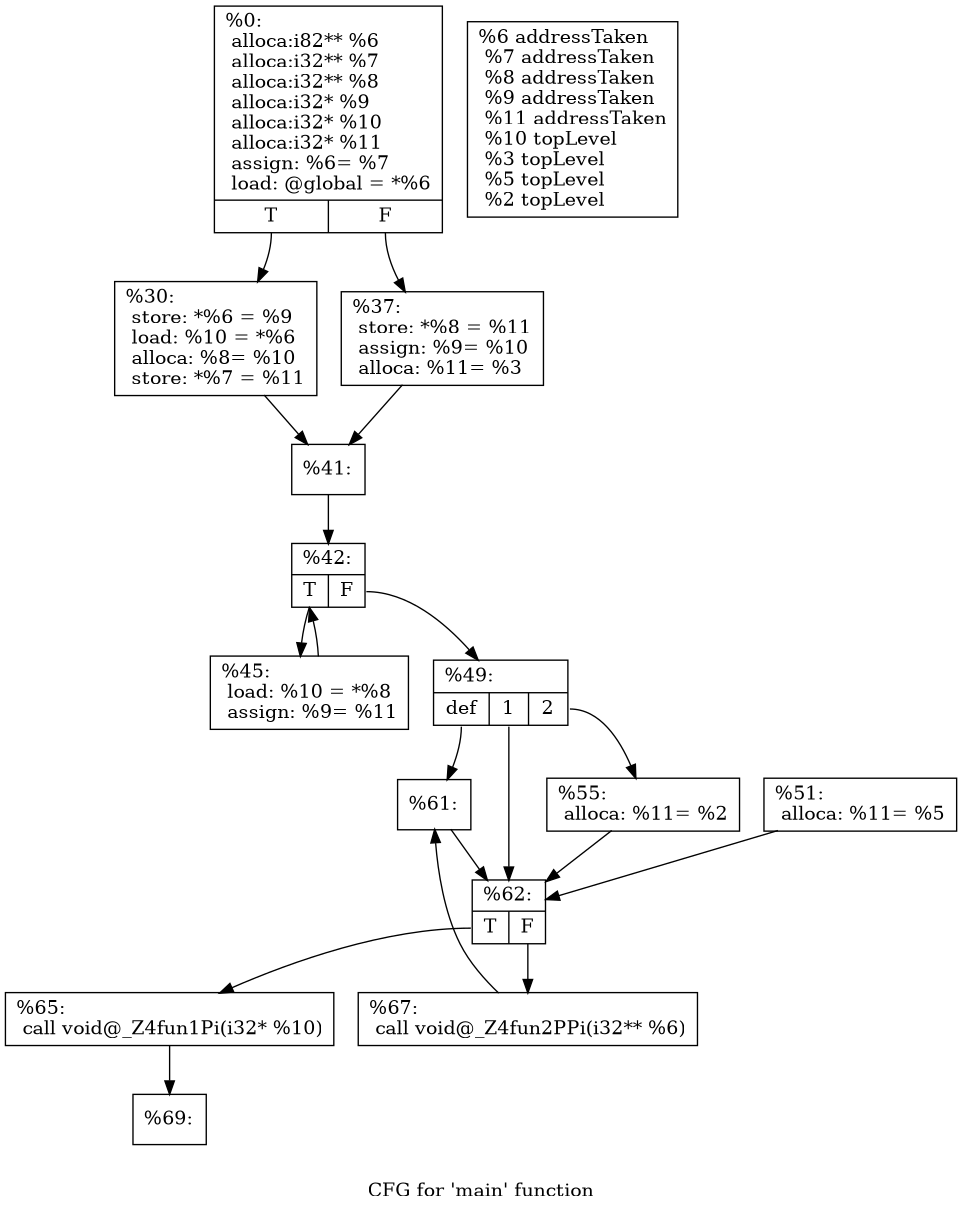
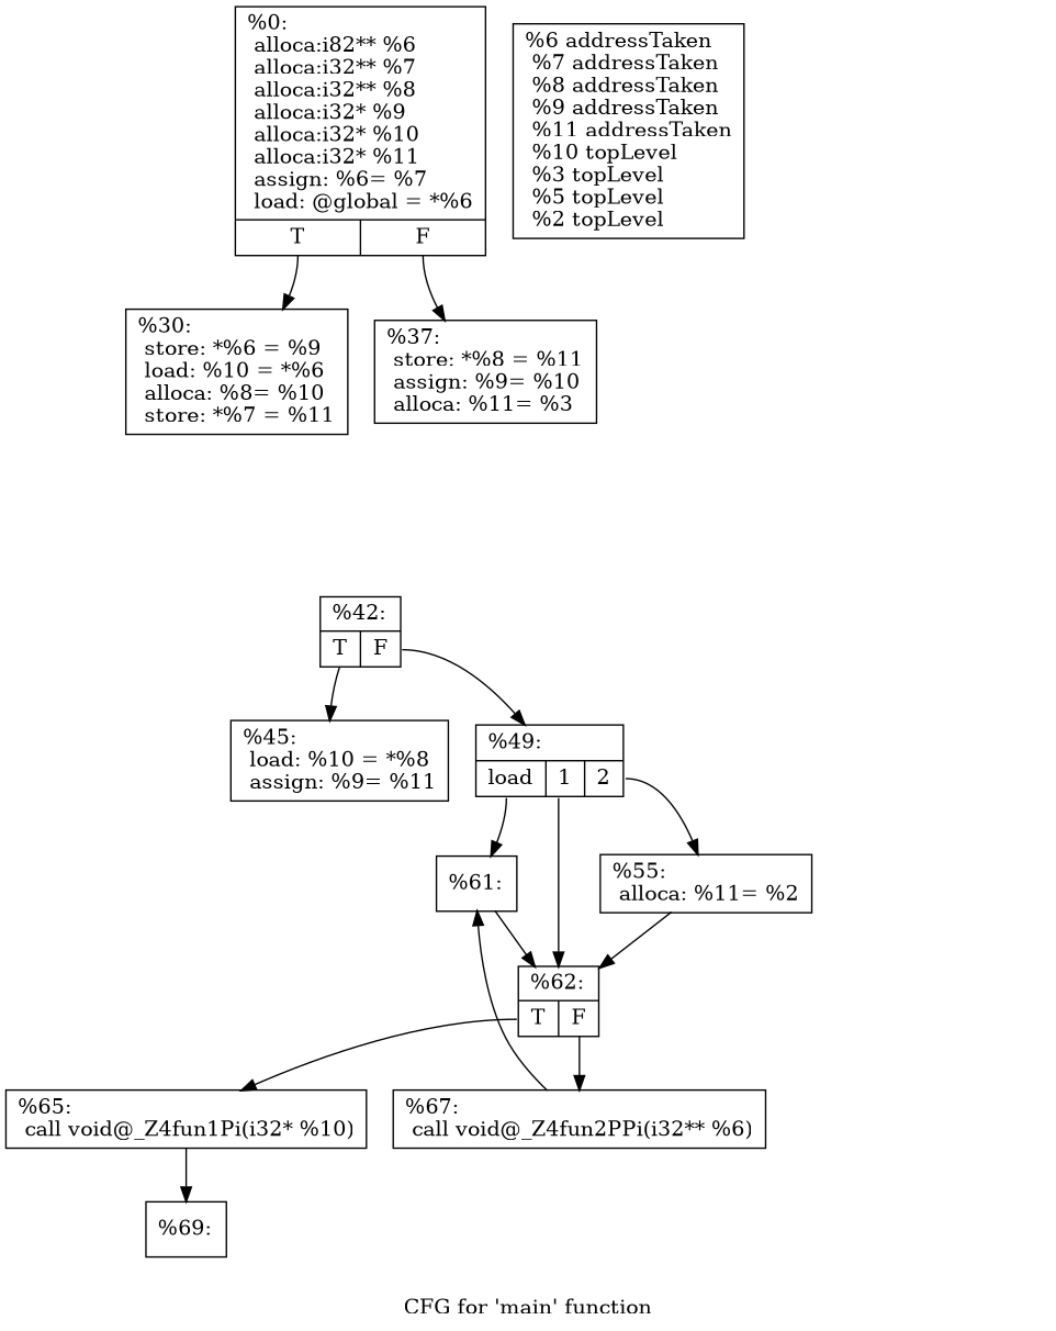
  digraph {
    label="CFG for 'main' function"
    node [shape=record]
    n1 [label="{%0:\l alloca:i82** %6\l alloca:i32** %7\l alloca:i32** %8\l alloca:i32* %9\l alloca:i32* %10\l alloca:i32* %11\l assign: %6= %7\l load: @global = *%6\l |{<s0>T|<s1>F}}"]
    n2 [label="{%30:\l store: *%6 = %9\l load: %10 = *%6\l alloca: %8= %10\l store: *%7 = %11\l }"]
    n3 [label="{%37:\l store: *%8 = %11\l assign: %9= %10\l alloca: %11= %3\l }"]
-   n4 [label="{%41:\l }"]
    n5 [label="{%42:\l |{<s0>T|<s1>F}}"]
    n6 [label="{%45:\l load: %10 = *%8\l assign: %9= %11\l }"]
-   n7 [label="{%49:\l |{<s0>def|<s1>1|<s2>2}}"]
+   n7 [label="{%49:\l |{<s0>load|<s1>1|<s2>2}}"]
    n8 [label="{%61:\l }"]
    n9 [label="{%55:\l alloca: %11= %2\l }"]
    n10 [label="{%62:\l |{<s0>T|<s1>F}}"]
-   n11 [label="{%51:\l alloca: %11= %5\l }"]
    n12 [label="{%65:\l call void@_Z4fun1Pi(i32* %10)\l }"]
    n13 [label="{%67:\l call void@_Z4fun2PPi(i32** %6)\l }"]
    n14 [label="{%69:\l }"]
    n15 [label="{%6 addressTaken\l %7 addressTaken\l %8 addressTaken\l %9 addressTaken\l %11 addressTaken\l %10 topLevel\l %3 topLevel\l %5 topLevel\l %2 topLevel\l }"]
    n1 -> n2 [tailport=s0]
    n1 -> n3 [tailport=s1]
-   n2 -> n4
-   n3 -> n4
-   n4 -> n5
    n5 -> n6 [tailport=s0]
    n5 -> n7 [tailport=s1]
-   n6 -> n5
    n7 -> n8 [tailport=s0]
    n7 -> n9 [tailport=s2]
    n7 -> n10 [tailport=s1]
    n8 -> n10
    n9 -> n10
    n10 -> n12 [tailport=s0]
    n10 -> n13 [tailport=s1]
-   n11 -> n10
    n12 -> n14
    n13 -> n8
  }
